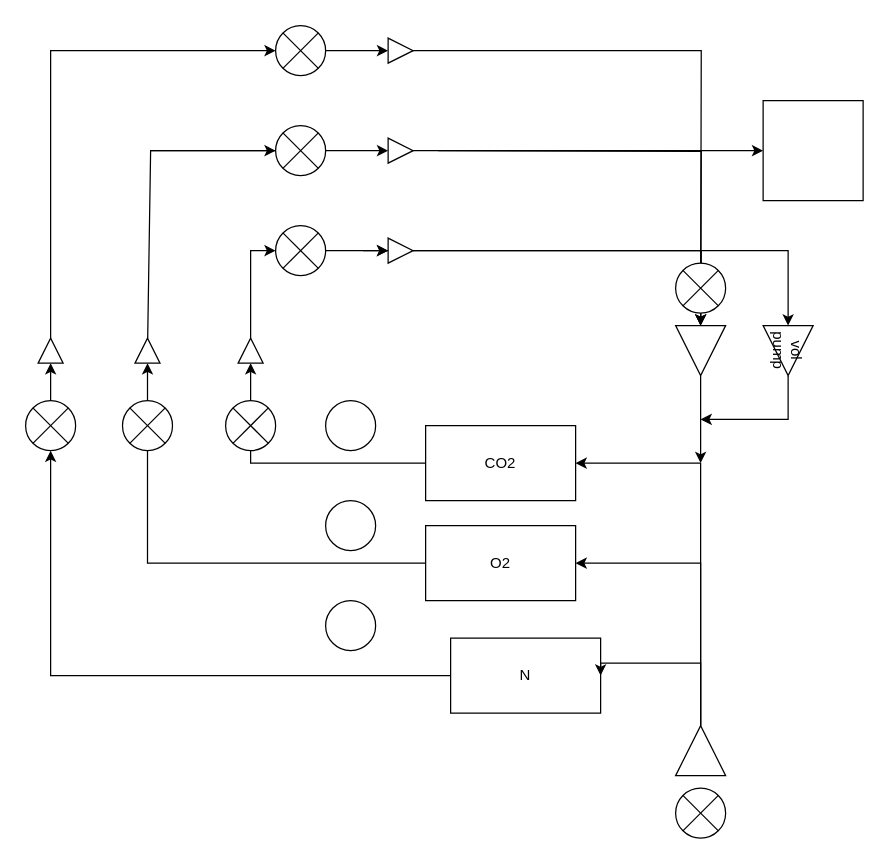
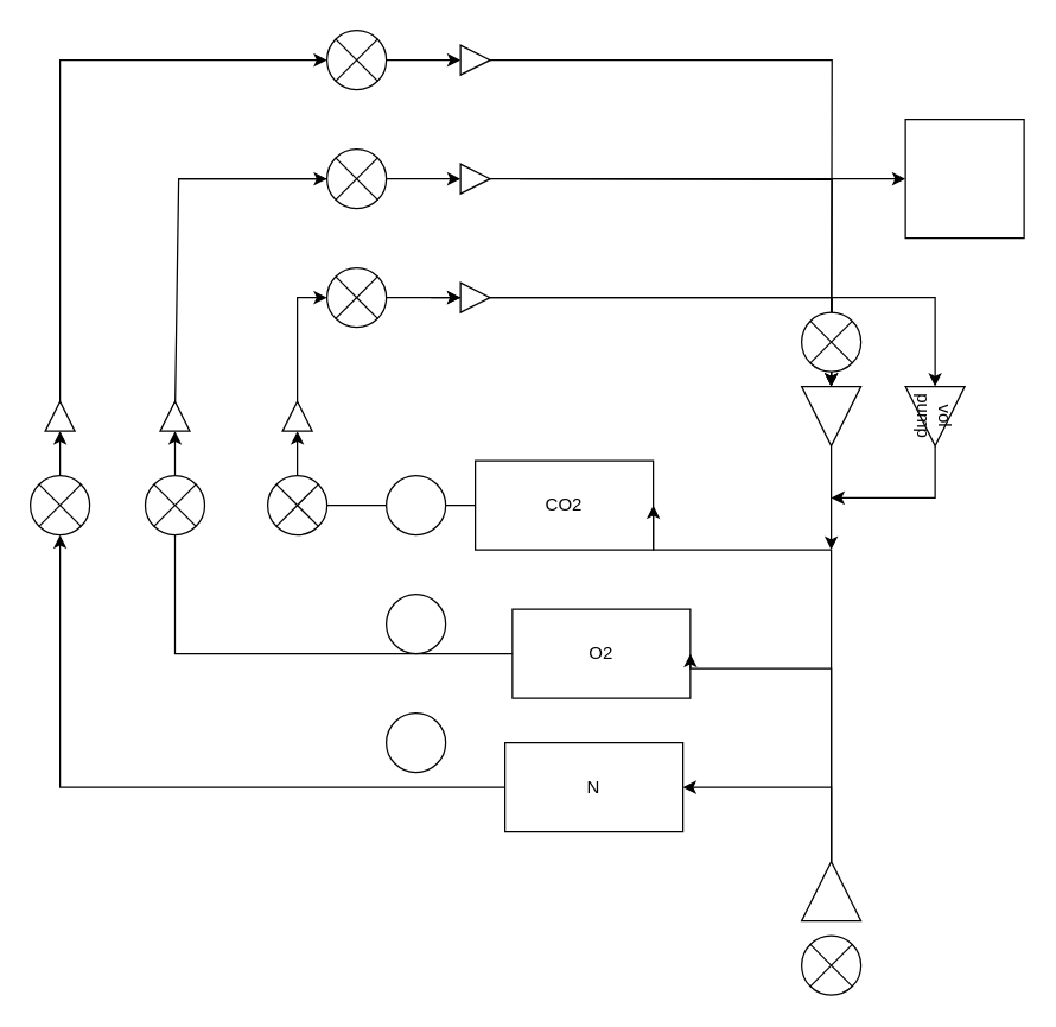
  <mxCell id="0" />
  <mxCell id="1" parent="0" />
  <mxCell id="2" style="edgeStyle=orthogonalEdgeStyle;rounded=0;orthogonalLoop=1;jettySize=auto;html=1;entryX=0;entryY=0.5;entryDx=0;entryDy=0;" edge="1" parent="1" source="3" target="13"><mxGeometry relative="1" as="geometry" /></mxCell>
- <mxCell id="3" value="CO2" style="rounded=0;whiteSpace=wrap;html=1;" vertex="1" parent="1"><mxGeometry x="340" y="340" width="120" height="60" as="geometry" /></mxCell>
+ <mxCell id="3" value="CO2" style="rounded=0;whiteSpace=wrap;html=1;" vertex="1" parent="1"><mxGeometry x="320" y="310" width="120" height="60" as="geometry" /></mxCell>
  <mxCell id="4" style="edgeStyle=orthogonalEdgeStyle;rounded=0;orthogonalLoop=1;jettySize=auto;html=1;exitX=0;exitY=0.5;exitDx=0;exitDy=0;entryX=0;entryY=0.5;entryDx=0;entryDy=0;" edge="1" parent="1" source="5" target="11"><mxGeometry relative="1" as="geometry" /></mxCell>
- <mxCell id="5" value="O2" style="rounded=0;whiteSpace=wrap;html=1;" vertex="1" parent="1"><mxGeometry x="340" y="420" width="120" height="60" as="geometry" /></mxCell>
+ <mxCell id="5" value="O2" style="rounded=0;whiteSpace=wrap;html=1;" vertex="1" parent="1"><mxGeometry x="345" y="410" width="120" height="60" as="geometry" /></mxCell>
  <mxCell id="6" style="edgeStyle=orthogonalEdgeStyle;rounded=0;orthogonalLoop=1;jettySize=auto;html=1;entryX=0;entryY=0.5;entryDx=0;entryDy=0;" edge="1" parent="1" source="42" target="9"><mxGeometry relative="1" as="geometry" /></mxCell>
- <mxCell id="7" value="N" style="rounded=0;whiteSpace=wrap;html=1;" vertex="1" parent="1"><mxGeometry x="360" y="510" width="120" height="60" as="geometry" /></mxCell>
+ <mxCell id="7" value="N" style="rounded=0;whiteSpace=wrap;html=1;" vertex="1" parent="1"><mxGeometry x="340" y="500" width="120" height="60" as="geometry" /></mxCell>
  <mxCell id="8" style="edgeStyle=orthogonalEdgeStyle;rounded=0;orthogonalLoop=1;jettySize=auto;html=1;entryX=0;entryY=0.5;entryDx=0;entryDy=0;" edge="1" parent="1" source="9" target="33"><mxGeometry relative="1" as="geometry"><Array as="points"><mxPoint x="40" y="40" /></Array></mxGeometry></mxCell>
  <mxCell id="9" value="" style="triangle;whiteSpace=wrap;html=1;rotation=-90;" vertex="1" parent="1"><mxGeometry x="30" y="270" width="20" height="20" as="geometry" /></mxCell>
  <mxCell id="10" style="edgeStyle=orthogonalEdgeStyle;rounded=0;orthogonalLoop=1;jettySize=auto;html=1;entryX=0;entryY=0.5;entryDx=0;entryDy=0;" edge="1" parent="1" source="31"><mxGeometry relative="1" as="geometry"><mxPoint x="310" y="120" as="targetPoint" /><Array as="points"><mxPoint x="120" y="120" /></Array></mxGeometry></mxCell>
  <mxCell id="11" value="" style="triangle;whiteSpace=wrap;html=1;rotation=-90;" vertex="1" parent="1"><mxGeometry x="107.5" y="270" width="20" height="20" as="geometry" /></mxCell>
  <mxCell id="12" style="edgeStyle=orthogonalEdgeStyle;rounded=0;orthogonalLoop=1;jettySize=auto;html=1;entryX=0;entryY=0.5;entryDx=0;entryDy=0;" edge="1" parent="1" source="38"><mxGeometry relative="1" as="geometry"><mxPoint x="290" y="200" as="sourcePoint" /><mxPoint x="310" y="200" as="targetPoint" /><Array as="points"><mxPoint x="250" y="200" /></Array></mxGeometry></mxCell>
  <mxCell id="13" value="" style="triangle;whiteSpace=wrap;html=1;rotation=-90;" vertex="1" parent="1"><mxGeometry x="190" y="270" width="20" height="20" as="geometry" /></mxCell>
  <mxCell id="14" value="" style="ellipse;whiteSpace=wrap;html=1;" vertex="1" parent="1"><mxGeometry x="260" y="320" width="40" height="40" as="geometry" /></mxCell>
  <mxCell id="15" value="" style="ellipse;whiteSpace=wrap;html=1;" vertex="1" parent="1"><mxGeometry x="260" y="400" width="40" height="40" as="geometry" /></mxCell>
  <mxCell id="16" value="" style="ellipse;whiteSpace=wrap;html=1;" vertex="1" parent="1"><mxGeometry x="260" y="480" width="40" height="40" as="geometry" /></mxCell>
  <mxCell id="17" style="edgeStyle=orthogonalEdgeStyle;rounded=0;orthogonalLoop=1;jettySize=auto;html=1;entryX=1;entryY=0.5;entryDx=0;entryDy=0;" edge="1" parent="1" source="20" target="7"><mxGeometry relative="1" as="geometry"><Array as="points"><mxPoint x="560" y="530" /></Array></mxGeometry></mxCell>
  <mxCell id="18" style="edgeStyle=orthogonalEdgeStyle;rounded=0;orthogonalLoop=1;jettySize=auto;html=1;entryX=1;entryY=0.5;entryDx=0;entryDy=0;" edge="1" parent="1" source="20" target="5"><mxGeometry relative="1" as="geometry"><Array as="points"><mxPoint x="560" y="450" /></Array></mxGeometry></mxCell>
  <mxCell id="19" style="edgeStyle=orthogonalEdgeStyle;rounded=0;orthogonalLoop=1;jettySize=auto;html=1;entryX=1;entryY=0.5;entryDx=0;entryDy=0;" edge="1" parent="1" source="20" target="3"><mxGeometry relative="1" as="geometry"><Array as="points"><mxPoint x="560" y="370" /></Array></mxGeometry></mxCell>
  <mxCell id="20" value="" style="triangle;whiteSpace=wrap;html=1;rotation=-90;" vertex="1" parent="1"><mxGeometry x="540" y="580" width="40" height="40" as="geometry" /></mxCell>
  <mxCell id="21" style="edgeStyle=orthogonalEdgeStyle;rounded=0;orthogonalLoop=1;jettySize=auto;html=1;exitX=1;exitY=0.5;exitDx=0;exitDy=0;" edge="1" parent="1"><mxGeometry relative="1" as="geometry"><mxPoint x="560" y="260" as="targetPoint" /><mxPoint x="350" y="120" as="sourcePoint" /></mxGeometry></mxCell>
  <mxCell id="22" style="edgeStyle=orthogonalEdgeStyle;rounded=0;orthogonalLoop=1;jettySize=auto;html=1;entryX=0;entryY=0.5;entryDx=0;entryDy=0;exitX=1;exitY=0.5;exitDx=0;exitDy=0;" edge="1" parent="1" source="35" target="26"><mxGeometry relative="1" as="geometry"><mxPoint x="350" y="120" as="sourcePoint" /></mxGeometry></mxCell>
  <mxCell id="23" style="edgeStyle=orthogonalEdgeStyle;rounded=0;orthogonalLoop=1;jettySize=auto;html=1;entryX=0.5;entryY=0;entryDx=0;entryDy=0;exitX=1;exitY=0.5;exitDx=0;exitDy=0;" edge="1" parent="1" source="34"><mxGeometry relative="1" as="geometry"><mxPoint x="350" y="40" as="sourcePoint" /><mxPoint x="560" y="260" as="targetPoint" /></mxGeometry></mxCell>
  <mxCell id="24" style="edgeStyle=orthogonalEdgeStyle;rounded=0;orthogonalLoop=1;jettySize=auto;html=1;exitX=1;exitY=0.5;exitDx=0;exitDy=0;" edge="1" parent="1" source="38"><mxGeometry relative="1" as="geometry"><mxPoint x="560" y="260" as="targetPoint" /><mxPoint x="350" y="200" as="sourcePoint" /></mxGeometry></mxCell>
  <mxCell id="25" style="edgeStyle=orthogonalEdgeStyle;rounded=0;orthogonalLoop=1;jettySize=auto;html=1;" edge="1" parent="1"><mxGeometry relative="1" as="geometry"><mxPoint x="560" y="370" as="targetPoint" /><mxPoint x="560" y="300" as="sourcePoint" /></mxGeometry></mxCell>
  <mxCell id="26" value="" style="whiteSpace=wrap;html=1;aspect=fixed;" vertex="1" parent="1"><mxGeometry x="610" y="80" width="80" height="80" as="geometry" /></mxCell>
  <mxCell id="27" value="" style="triangle;whiteSpace=wrap;html=1;rotation=90;" vertex="1" parent="1"><mxGeometry x="540" y="260" width="40" height="40" as="geometry" /></mxCell>
  <mxCell id="28" value="" style="edgeStyle=orthogonalEdgeStyle;rounded=0;orthogonalLoop=1;jettySize=auto;html=1;entryX=0;entryY=0.5;entryDx=0;entryDy=0;" edge="1" parent="1" source="13" target="29"><mxGeometry relative="1" as="geometry"><mxPoint x="200" y="260" as="sourcePoint" /><mxPoint x="260" y="200" as="targetPoint" /><Array as="points"><mxPoint x="200" y="200" /></Array></mxGeometry></mxCell>
  <mxCell id="29" value="" style="shape=sumEllipse;perimeter=ellipsePerimeter;whiteSpace=wrap;html=1;backgroundOutline=1;" vertex="1" parent="1"><mxGeometry x="220" y="180" width="40" height="40" as="geometry" /></mxCell>
  <mxCell id="30" value="" style="edgeStyle=orthogonalEdgeStyle;rounded=0;orthogonalLoop=1;jettySize=auto;html=1;entryX=0;entryY=0.5;entryDx=0;entryDy=0;" edge="1" parent="1" source="11" target="31"><mxGeometry relative="1" as="geometry"><mxPoint x="120" y="260" as="sourcePoint" /><mxPoint x="310" y="120" as="targetPoint" /><Array as="points"><mxPoint x="120" y="120" /></Array></mxGeometry></mxCell>
  <mxCell id="31" value="" style="shape=sumEllipse;perimeter=ellipsePerimeter;whiteSpace=wrap;html=1;backgroundOutline=1;" vertex="1" parent="1"><mxGeometry x="220" y="100" width="40" height="40" as="geometry" /></mxCell>
  <mxCell id="32" style="edgeStyle=orthogonalEdgeStyle;rounded=0;orthogonalLoop=1;jettySize=auto;html=1;entryX=0;entryY=0.5;entryDx=0;entryDy=0;" edge="1" parent="1" source="33" target="34"><mxGeometry relative="1" as="geometry" /></mxCell>
  <mxCell id="33" value="" style="shape=sumEllipse;perimeter=ellipsePerimeter;whiteSpace=wrap;html=1;backgroundOutline=1;" vertex="1" parent="1"><mxGeometry x="220" y="20" width="40" height="40" as="geometry" /></mxCell>
  <mxCell id="34" value="" style="triangle;whiteSpace=wrap;html=1;rotation=0;" vertex="1" parent="1"><mxGeometry x="310" y="30" width="20" height="20" as="geometry" /></mxCell>
  <mxCell id="35" value="" style="triangle;whiteSpace=wrap;html=1;rotation=0;" vertex="1" parent="1"><mxGeometry x="310" y="110" width="20" height="20" as="geometry" /></mxCell>
  <mxCell id="36" value="" style="edgeStyle=orthogonalEdgeStyle;rounded=0;orthogonalLoop=1;jettySize=auto;html=1;entryX=0;entryY=0.5;entryDx=0;entryDy=0;" edge="1" parent="1" target="38"><mxGeometry relative="1" as="geometry"><mxPoint x="290" y="200" as="sourcePoint" /><mxPoint x="310" y="200" as="targetPoint" /><Array as="points" /></mxGeometry></mxCell>
  <mxCell id="37" style="edgeStyle=orthogonalEdgeStyle;rounded=0;orthogonalLoop=1;jettySize=auto;html=1;entryX=0;entryY=0.5;entryDx=0;entryDy=0;" edge="1" parent="1" source="38" target="46"><mxGeometry relative="1" as="geometry" /></mxCell>
  <mxCell id="38" value="" style="triangle;whiteSpace=wrap;html=1;rotation=0;" vertex="1" parent="1"><mxGeometry x="310" y="190" width="20" height="20" as="geometry" /></mxCell>
  <mxCell id="39" value="" style="shape=sumEllipse;perimeter=ellipsePerimeter;whiteSpace=wrap;html=1;backgroundOutline=1;" vertex="1" parent="1"><mxGeometry x="180" y="320" width="40" height="40" as="geometry" /></mxCell>
  <mxCell id="40" value="" style="shape=sumEllipse;perimeter=ellipsePerimeter;whiteSpace=wrap;html=1;backgroundOutline=1;" vertex="1" parent="1"><mxGeometry x="97.5" y="320" width="40" height="40" as="geometry" /></mxCell>
  <mxCell id="41" value="" style="edgeStyle=orthogonalEdgeStyle;rounded=0;orthogonalLoop=1;jettySize=auto;html=1;entryX=0.5;entryY=1;entryDx=0;entryDy=0;" edge="1" parent="1" source="7" target="42"><mxGeometry relative="1" as="geometry"><mxPoint x="340" y="530" as="sourcePoint" /><mxPoint x="40" y="290" as="targetPoint" /></mxGeometry></mxCell>
  <mxCell id="42" value="" style="shape=sumEllipse;perimeter=ellipsePerimeter;whiteSpace=wrap;html=1;backgroundOutline=1;" vertex="1" parent="1"><mxGeometry x="20" y="320" width="40" height="40" as="geometry" /></mxCell>
  <mxCell id="43" value="" style="shape=sumEllipse;perimeter=ellipsePerimeter;whiteSpace=wrap;html=1;backgroundOutline=1;" vertex="1" parent="1"><mxGeometry x="540" y="210" width="40" height="40" as="geometry" /></mxCell>
  <mxCell id="44" value="" style="shape=sumEllipse;perimeter=ellipsePerimeter;whiteSpace=wrap;html=1;backgroundOutline=1;" vertex="1" parent="1"><mxGeometry x="540" y="630" width="40" height="40" as="geometry" /></mxCell>
  <mxCell id="45" style="edgeStyle=orthogonalEdgeStyle;rounded=0;orthogonalLoop=1;jettySize=auto;html=1;" edge="1" parent="1" source="46"><mxGeometry relative="1" as="geometry"><mxPoint x="560" y="335" as="targetPoint" /><Array as="points"><mxPoint x="630" y="335" /><mxPoint x="560" y="335" /></Array></mxGeometry></mxCell>
  <mxCell id="46" value="vol&lt;br&gt;pump" style="triangle;whiteSpace=wrap;html=1;rotation=90;" vertex="1" parent="1"><mxGeometry x="610" y="260" width="40" height="40" as="geometry" /></mxCell>
